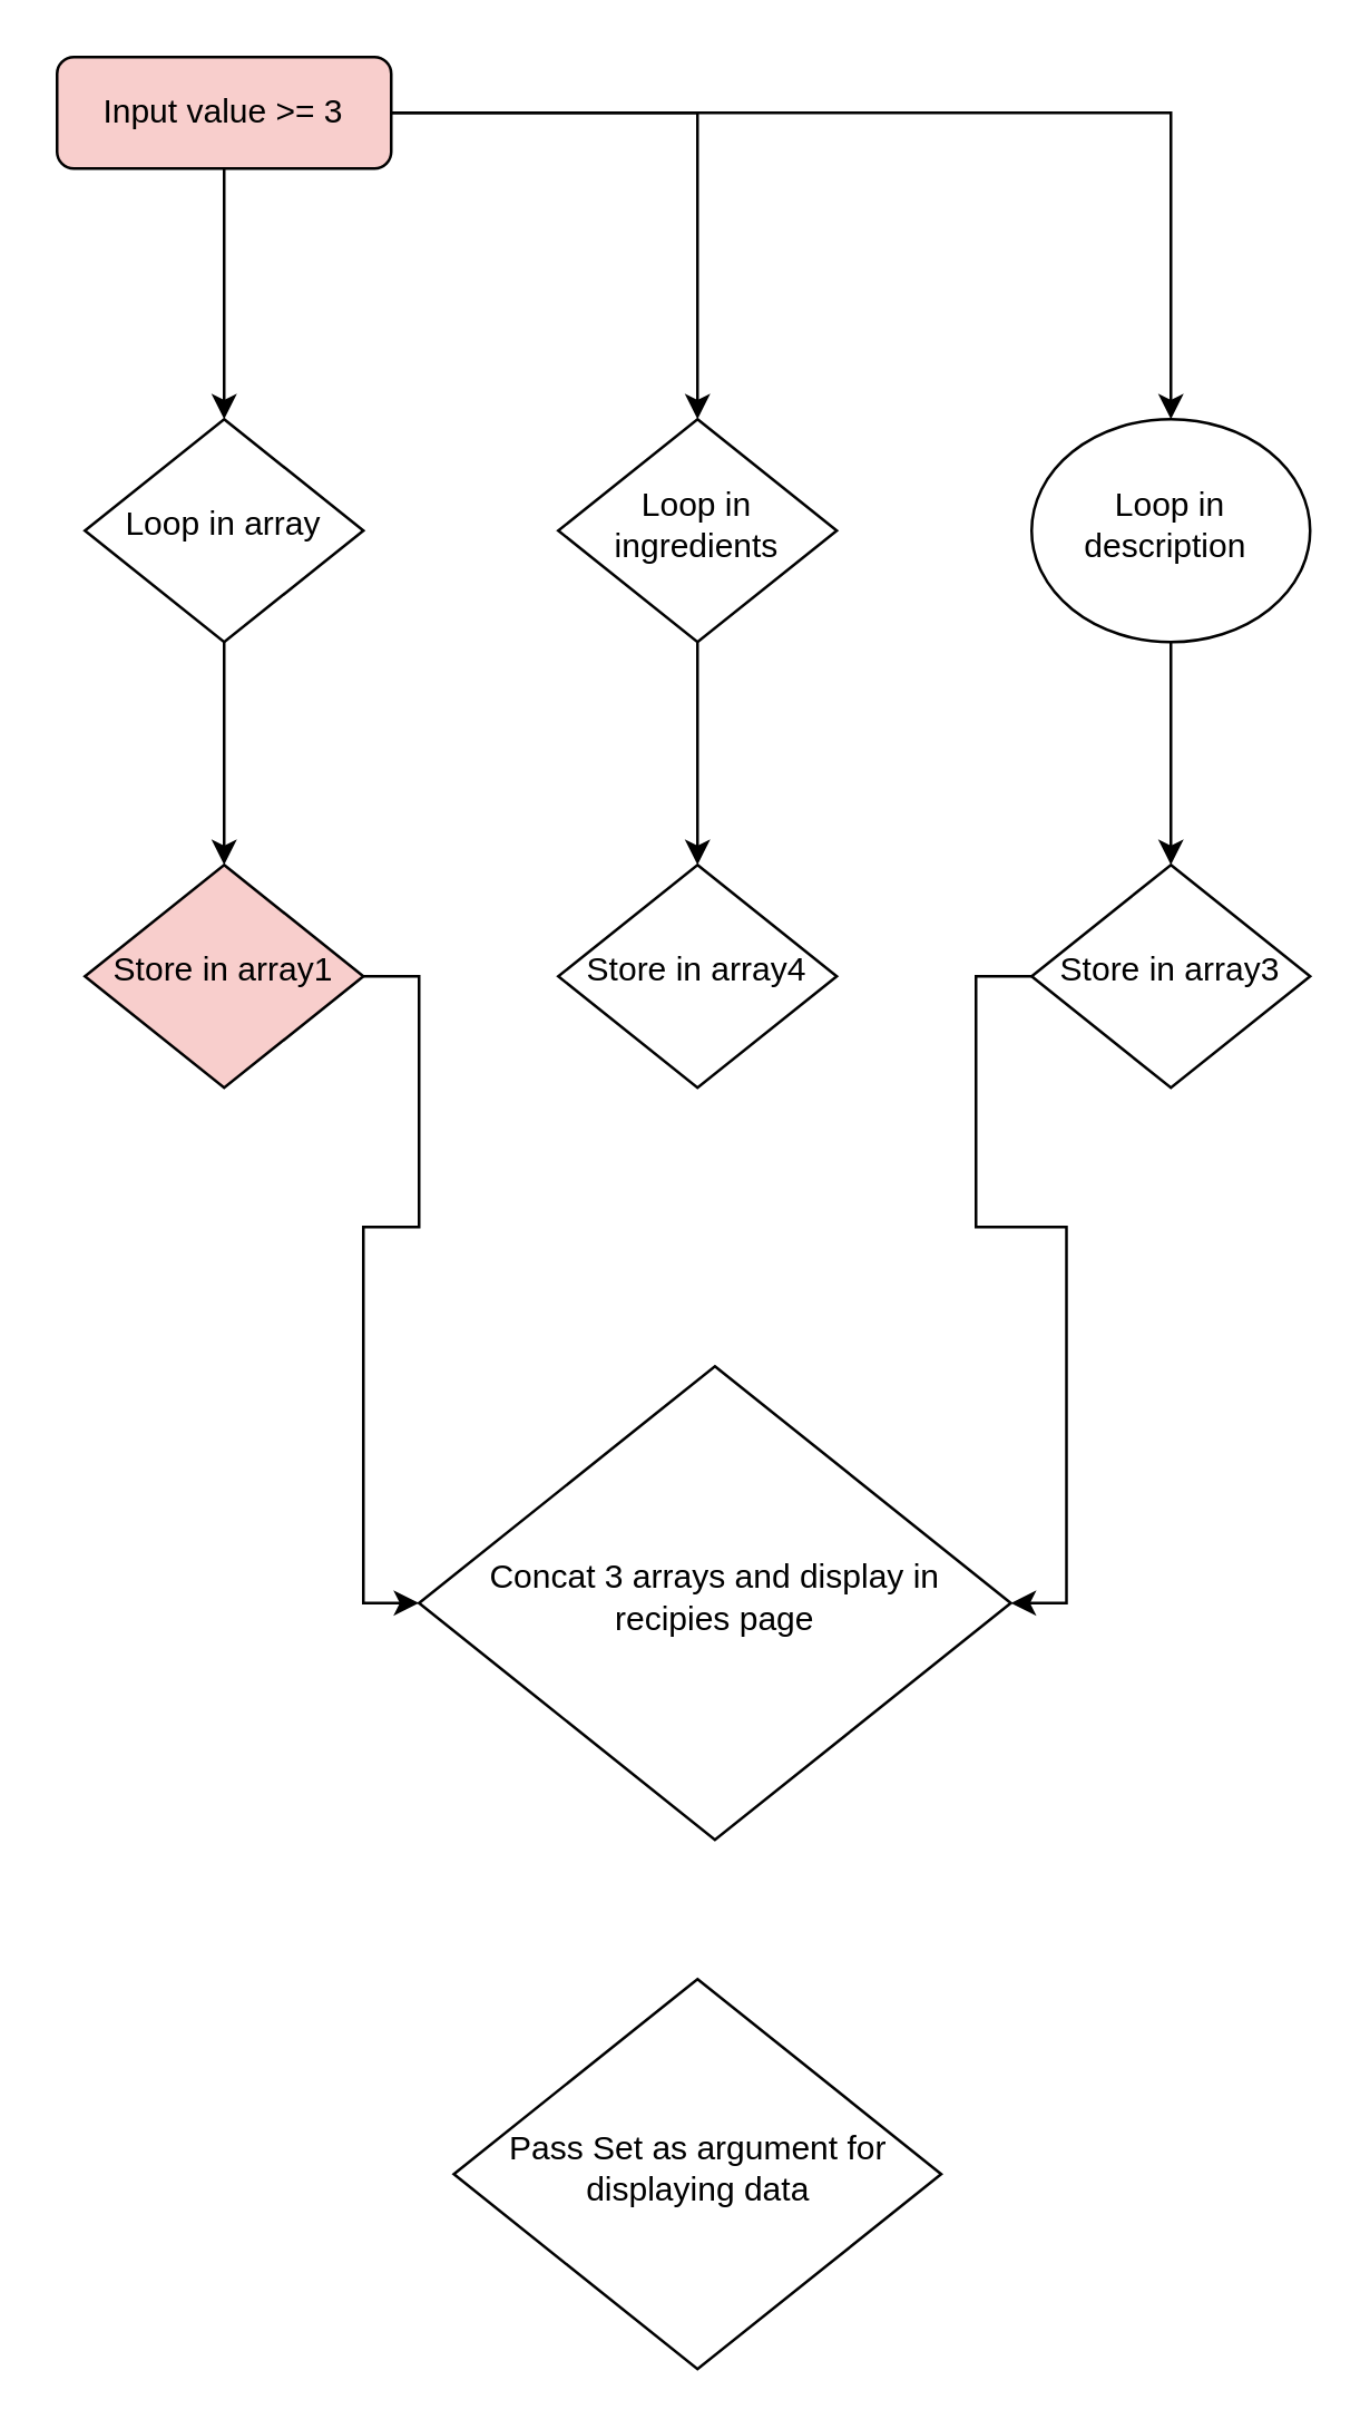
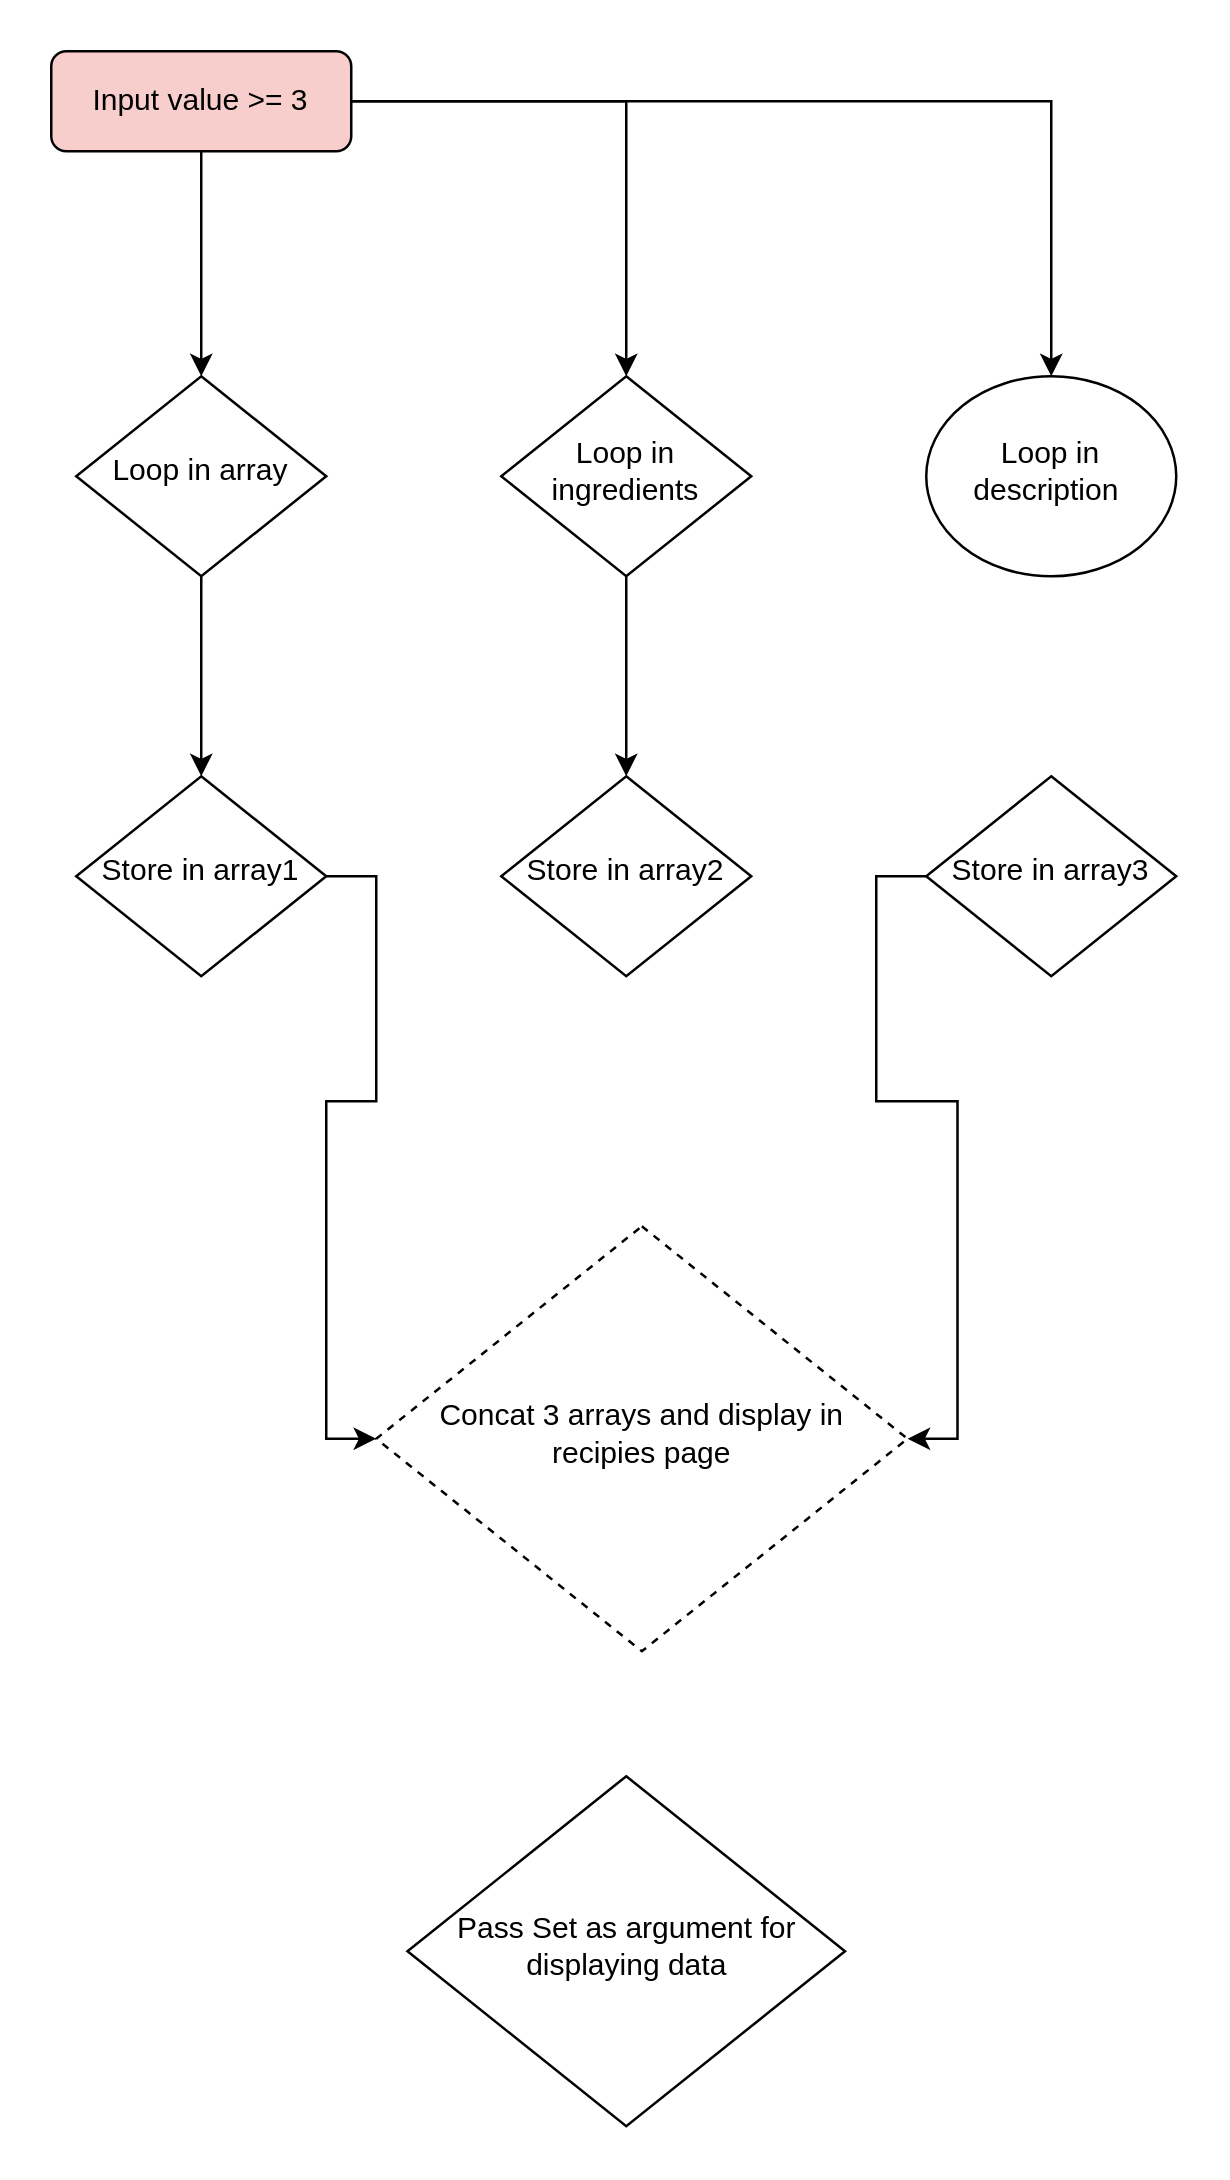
  <mxCell id="0" />
  <mxCell id="1" parent="0" />
  <mxCell id="2" style="edgeStyle=orthogonalEdgeStyle;rounded=0;orthogonalLoop=1;jettySize=auto;html=1;entryX=0.5;entryY=0;entryDx=0;entryDy=0;" parent="1" source="5" target="9" edge="1"><mxGeometry relative="1" as="geometry" /></mxCell>
  <mxCell id="3" style="edgeStyle=orthogonalEdgeStyle;rounded=0;orthogonalLoop=1;jettySize=auto;html=1;" parent="1" source="5" target="11" edge="1"><mxGeometry relative="1" as="geometry" /></mxCell>
  <mxCell id="4" value="" style="edgeStyle=orthogonalEdgeStyle;rounded=0;orthogonalLoop=1;jettySize=auto;html=1;" parent="1" source="5" target="7" edge="1"><mxGeometry relative="1" as="geometry" /></mxCell>
  <mxCell id="5" value="Input value &amp;gt;= 3" style="rounded=1;whiteSpace=wrap;html=1;fontSize=12;glass=0;strokeWidth=1;shadow=0;fillColor=#f8cecc;" parent="1" vertex="1"><mxGeometry x="20" y="20" width="120" height="40" as="geometry" /></mxCell>
  <mxCell id="6" value="" style="edgeStyle=orthogonalEdgeStyle;rounded=0;orthogonalLoop=1;jettySize=auto;html=1;" parent="1" source="7" target="13" edge="1"><mxGeometry relative="1" as="geometry" /></mxCell>
  <mxCell id="7" value="Loop in array" style="rhombus;whiteSpace=wrap;html=1;shadow=0;fontFamily=Helvetica;fontSize=12;align=center;strokeWidth=1;spacing=6;spacingTop=-4;" parent="1" vertex="1"><mxGeometry x="30" y="150" width="100" height="80" as="geometry" /></mxCell>
  <mxCell id="8" value="" style="edgeStyle=orthogonalEdgeStyle;rounded=0;orthogonalLoop=1;jettySize=auto;html=1;" parent="1" source="9" target="14" edge="1"><mxGeometry relative="1" as="geometry" /></mxCell>
  <mxCell id="9" value="Loop in ingredients" style="rhombus;whiteSpace=wrap;html=1;shadow=0;fontFamily=Helvetica;fontSize=12;align=center;strokeWidth=1;spacing=6;spacingTop=-4;" parent="1" vertex="1"><mxGeometry x="200" y="150" width="100" height="80" as="geometry" /></mxCell>
- <mxCell id="10" value="" style="edgeStyle=orthogonalEdgeStyle;rounded=0;orthogonalLoop=1;jettySize=auto;html=1;" parent="1" source="11" target="16" edge="1"><mxGeometry relative="1" as="geometry" /></mxCell>
  <mxCell id="11" value="Loop in description&amp;nbsp;" style="ellipse;whiteSpace=wrap;html=1;shadow=0;fontFamily=Helvetica;fontSize=12;align=center;strokeWidth=1;spacing=6;spacingTop=-4;" parent="1" vertex="1"><mxGeometry x="370" y="150" width="100" height="80" as="geometry" /></mxCell>
  <mxCell id="12" style="edgeStyle=orthogonalEdgeStyle;rounded=0;orthogonalLoop=1;jettySize=auto;html=1;entryX=0;entryY=0.5;entryDx=0;entryDy=0;" parent="1" source="13" target="17" edge="1"><mxGeometry relative="1" as="geometry" /></mxCell>
- <mxCell id="13" value="Store in array1" style="rhombus;whiteSpace=wrap;html=1;shadow=0;fontFamily=Helvetica;fontSize=12;align=center;strokeWidth=1;spacing=6;spacingTop=-4;fillColor=#f8cecc;" parent="1" vertex="1"><mxGeometry x="30" y="310" width="100" height="80" as="geometry" /></mxCell>
- <mxCell id="14" value="Store in array4" style="rhombus;whiteSpace=wrap;html=1;shadow=0;fontFamily=Helvetica;fontSize=12;align=center;strokeWidth=1;spacing=6;spacingTop=-4;" parent="1" vertex="1"><mxGeometry x="200" y="310" width="100" height="80" as="geometry" /></mxCell>
+ <mxCell id="13" value="Store in array1" style="rhombus;whiteSpace=wrap;html=1;shadow=0;fontFamily=Helvetica;fontSize=12;align=center;strokeWidth=1;spacing=6;spacingTop=-4;" parent="1" vertex="1"><mxGeometry x="30" y="310" width="100" height="80" as="geometry" /></mxCell>
+ <mxCell id="14" value="Store in array2" style="rhombus;whiteSpace=wrap;html=1;shadow=0;fontFamily=Helvetica;fontSize=12;align=center;strokeWidth=1;spacing=6;spacingTop=-4;" parent="1" vertex="1"><mxGeometry x="200" y="310" width="100" height="80" as="geometry" /></mxCell>
  <mxCell id="15" style="edgeStyle=orthogonalEdgeStyle;rounded=0;orthogonalLoop=1;jettySize=auto;html=1;entryX=1;entryY=0.5;entryDx=0;entryDy=0;" parent="1" source="16" target="17" edge="1"><mxGeometry relative="1" as="geometry" /></mxCell>
  <mxCell id="16" value="Store in array3" style="rhombus;whiteSpace=wrap;html=1;shadow=0;fontFamily=Helvetica;fontSize=12;align=center;strokeWidth=1;spacing=6;spacingTop=-4;" parent="1" vertex="1"><mxGeometry x="370" y="310" width="100" height="80" as="geometry" /></mxCell>
- <mxCell id="17" value="Concat 3 arrays and display in recipies page" style="rhombus;whiteSpace=wrap;html=1;shadow=0;fontFamily=Helvetica;fontSize=12;align=center;strokeWidth=1;spacing=6;spacingTop=-4;" parent="1" vertex="1"><mxGeometry x="150" y="490" width="212.5" height="170" as="geometry" /></mxCell>
+ <mxCell id="17" value="Concat 3 arrays and display in recipies page" style="rhombus;whiteSpace=wrap;html=1;shadow=0;fontFamily=Helvetica;fontSize=12;align=center;strokeWidth=1;spacing=6;spacingTop=-4;dashed=1;" parent="1" vertex="1"><mxGeometry x="150" y="490" width="212.5" height="170" as="geometry" /></mxCell>
  <mxCell id="18" value="Pass Set as argument for displaying data" style="rhombus;whiteSpace=wrap;html=1;shadow=0;fontFamily=Helvetica;fontSize=12;align=center;strokeWidth=1;spacing=6;spacingTop=-4;" parent="1" vertex="1"><mxGeometry x="162.5" y="710" width="175" height="140" as="geometry" /></mxCell>
